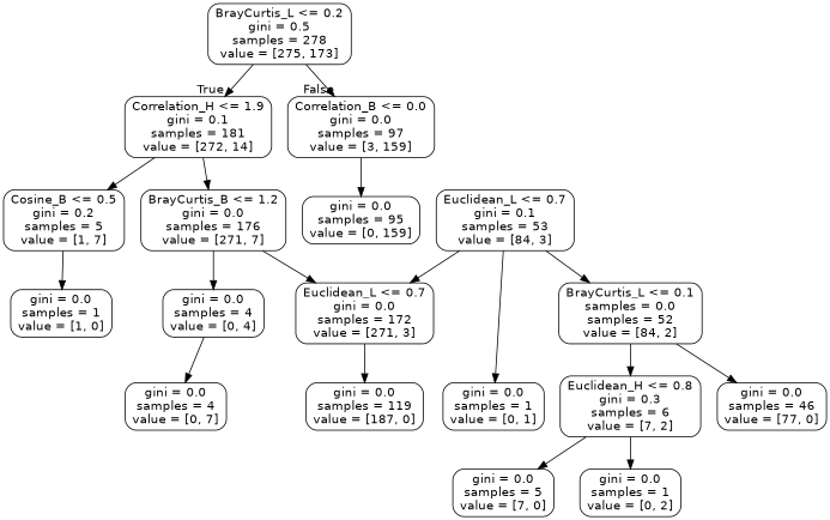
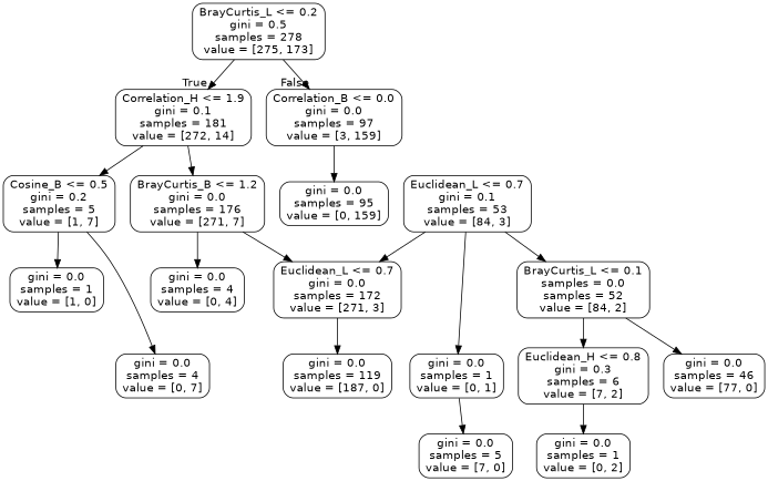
  digraph {
    node [color=black fontname=helvetica shape=box style=rounded]
    edge [fontname=helvetica]
    n1 [label="BrayCurtis_L <= 0.2\ngini = 0.5\nsamples = 278\nvalue = [275, 173]"]
    n2 [label="Correlation_H <= 1.9\ngini = 0.1\nsamples = 181\nvalue = [272, 14]"]
    n3 [label="Correlation_B <= 0.0\ngini = 0.0\nsamples = 97\nvalue = [3, 159]"]
    n4 [label="BrayCurtis_B <= 1.2\ngini = 0.0\nsamples = 176\nvalue = [271, 7]"]
    n5 [label="Cosine_B <= 0.5\ngini = 0.2\nsamples = 5\nvalue = [1, 7]"]
    n6 [label="gini = 0.0\nsamples = 95\nvalue = [0, 159]"]
    n7 [label="Euclidean_L <= 0.7\ngini = 0.0\nsamples = 172\nvalue = [271, 3]"]
    n8 [label="gini = 0.0\nsamples = 4\nvalue = [0, 4]"]
    n9 [label="gini = 0.0\nsamples = 4\nvalue = [0, 7]"]
    n10 [label="gini = 0.0\nsamples = 1\nvalue = [1, 0]"]
    n11 [label="gini = 0.0\nsamples = 119\nvalue = [187, 0]"]
    n12 [label="Euclidean_L <= 0.7\ngini = 0.1\nsamples = 53\nvalue = [84, 3]"]
    n13 [label="gini = 0.0\nsamples = 1\nvalue = [0, 1]"]
    n14 [label="BrayCurtis_L <= 0.1\nsamples = 0.0\nsamples = 52\nvalue = [84, 2]"]
    n15 [label="gini = 0.0\nsamples = 46\nvalue = [77, 0]"]
    n16 [label="Euclidean_H <= 0.8\ngini = 0.3\nsamples = 6\nvalue = [7, 2]"]
    n17 [label="gini = 0.0\nsamples = 1\nvalue = [0, 2]"]
    n18 [label="gini = 0.0\nsamples = 5\nvalue = [7, 0]"]
    n1 -> n2 [headlabel=True labelangle=45 labeldistance=2.5]
    n1 -> n3 [headlabel=False labelangle=-45 labeldistance=2.5]
    n2 -> n4
    n2 -> n5
    n3 -> n6
    n4 -> n7
    n4 -> n8
-   n8 -> n9
+   n5 -> n9
    n5 -> n10
    n7 -> n11
    n12 -> n7
    n12 -> n13
    n12 -> n14
    n14 -> n15
    n14 -> n16
    n16 -> n17
-   n16 -> n18
+   n13 -> n18
  }
